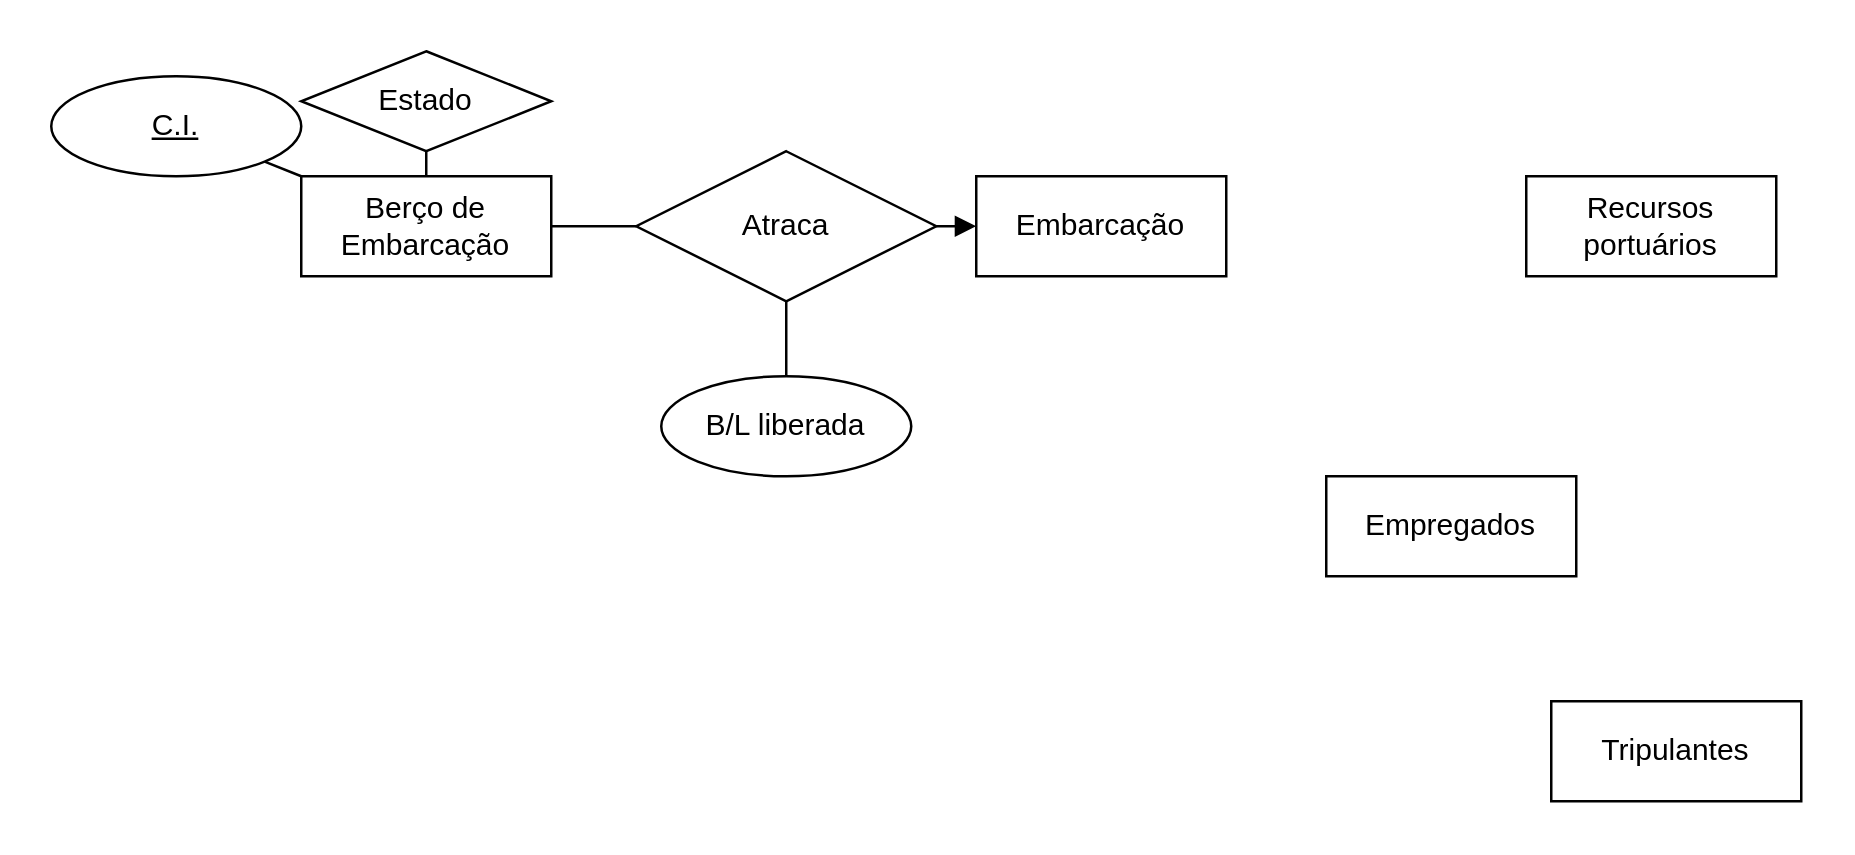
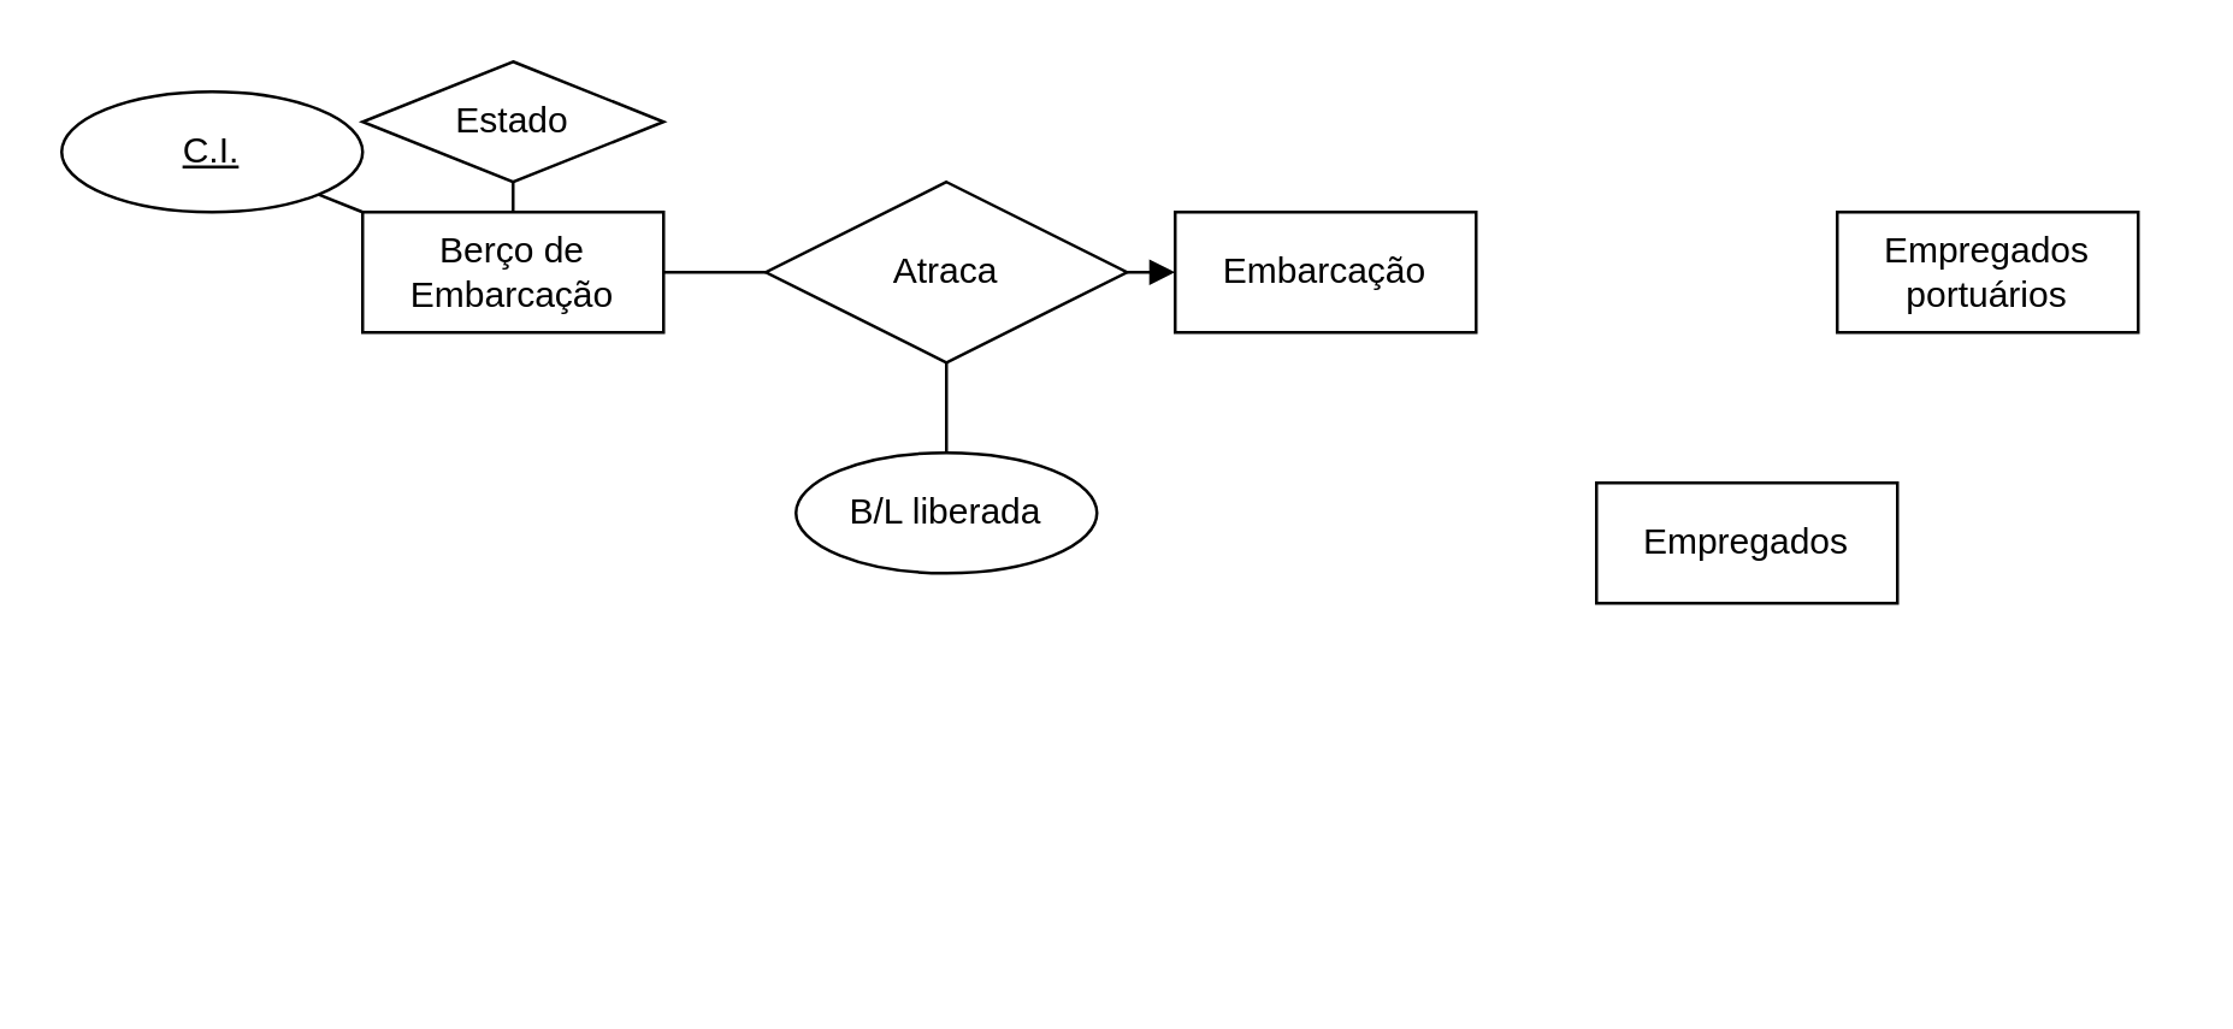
  <mxCell id="0" />
  <mxCell id="1" parent="0" />
  <mxCell id="2" value="Berço de Embarcação" style="whiteSpace=wrap;html=1;align=center;" vertex="1" parent="1"><mxGeometry x="120" y="70" width="100" height="40" as="geometry" /></mxCell>
- <mxCell id="3" value="Recursos portuários" style="whiteSpace=wrap;html=1;align=center;" vertex="1" parent="1"><mxGeometry x="610" y="70" width="100" height="40" as="geometry" /></mxCell>
- <mxCell id="4" value="Tripulantes" style="whiteSpace=wrap;html=1;align=center;" vertex="1" parent="1"><mxGeometry x="620" y="280" width="100" height="40" as="geometry" /></mxCell>
+ <mxCell id="3" value="Empregados portuários" style="whiteSpace=wrap;html=1;align=center;" vertex="1" parent="1"><mxGeometry x="610" y="70" width="100" height="40" as="geometry" /></mxCell>
  <mxCell id="5" value="Embarcação" style="whiteSpace=wrap;html=1;align=center;" vertex="1" parent="1"><mxGeometry x="390" y="70" width="100" height="40" as="geometry" /></mxCell>
- <mxCell id="6" value="Empregados" style="whiteSpace=wrap;html=1;align=center;" vertex="1" parent="1"><mxGeometry x="530" y="190" width="100" height="40" as="geometry" /></mxCell>
+ <mxCell id="6" value="Empregados" style="whiteSpace=wrap;html=1;align=center;" vertex="1" parent="1"><mxGeometry x="530" y="160" width="100" height="40" as="geometry" /></mxCell>
  <mxCell id="7" value="C.I." style="ellipse;whiteSpace=wrap;html=1;align=center;fontStyle=4;" vertex="1" parent="1"><mxGeometry x="20" y="30" width="100" height="40" as="geometry" /></mxCell>
  <mxCell id="8" value="" style="endArrow=none;html=1;rounded=0;exitX=1;exitY=1;exitDx=0;exitDy=0;entryX=0;entryY=0;entryDx=0;entryDy=0;" edge="1" parent="1" source="7" target="2"><mxGeometry relative="1" as="geometry"><mxPoint x="290" y="20" as="sourcePoint" /><mxPoint x="450" y="20" as="targetPoint" /></mxGeometry></mxCell>
  <mxCell id="9" value="Estado" style="rhombus;whiteSpace=wrap;html=1;align=center;" vertex="1" parent="1"><mxGeometry x="120" y="20" width="100" height="40" as="geometry" /></mxCell>
  <mxCell id="10" value="" style="endArrow=none;html=1;rounded=0;exitX=0.5;exitY=1;exitDx=0;exitDy=0;entryX=0.5;entryY=0;entryDx=0;entryDy=0;" edge="1" parent="1" source="9" target="2"><mxGeometry relative="1" as="geometry"><mxPoint x="290" y="20" as="sourcePoint" /><mxPoint x="450" y="20" as="targetPoint" /></mxGeometry></mxCell>
  <mxCell id="11" value="Atraca" style="shape=rhombus;perimeter=rhombusPerimeter;whiteSpace=wrap;html=1;align=center;" vertex="1" parent="1"><mxGeometry x="254" y="60" width="120" height="60" as="geometry" /></mxCell>
  <mxCell id="12" value="" style="endArrow=none;html=1;rounded=0;exitX=1;exitY=0.5;exitDx=0;exitDy=0;entryX=0;entryY=0.5;entryDx=0;entryDy=0;" edge="1" parent="1" source="2" target="11"><mxGeometry relative="1" as="geometry"><mxPoint x="290" y="20" as="sourcePoint" /><mxPoint x="450" y="20" as="targetPoint" /></mxGeometry></mxCell>
  <mxCell id="13" value="" style="endArrow=block;html=1;rounded=0;exitX=1;exitY=0.5;exitDx=0;exitDy=0;entryX=0;entryY=0.5;entryDx=0;entryDy=0;" edge="1" parent="1" source="11" target="5"><mxGeometry relative="1" as="geometry"><mxPoint x="230" y="90" as="sourcePoint" /><mxPoint x="264" y="100" as="targetPoint" /></mxGeometry></mxCell>
  <mxCell id="14" value="B/L liberada" style="ellipse;whiteSpace=wrap;html=1;align=center;" vertex="1" parent="1"><mxGeometry x="264" y="150" width="100" height="40" as="geometry" /></mxCell>
  <mxCell id="15" value="" style="endArrow=none;html=1;rounded=0;exitX=0.5;exitY=1;exitDx=0;exitDy=0;entryX=0.5;entryY=0;entryDx=0;entryDy=0;" edge="1" parent="1" source="11" target="14"><mxGeometry relative="1" as="geometry"><mxPoint x="240" y="100" as="sourcePoint" /><mxPoint x="274" y="110" as="targetPoint" /></mxGeometry></mxCell>
